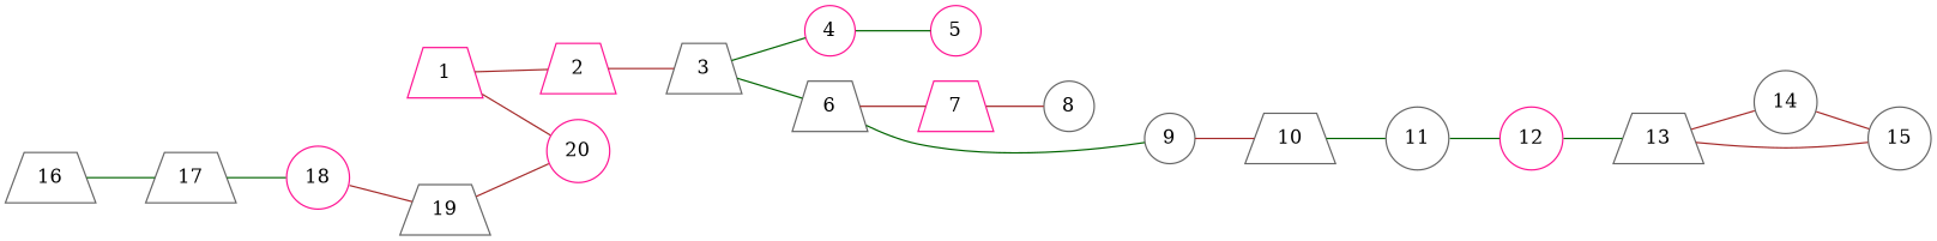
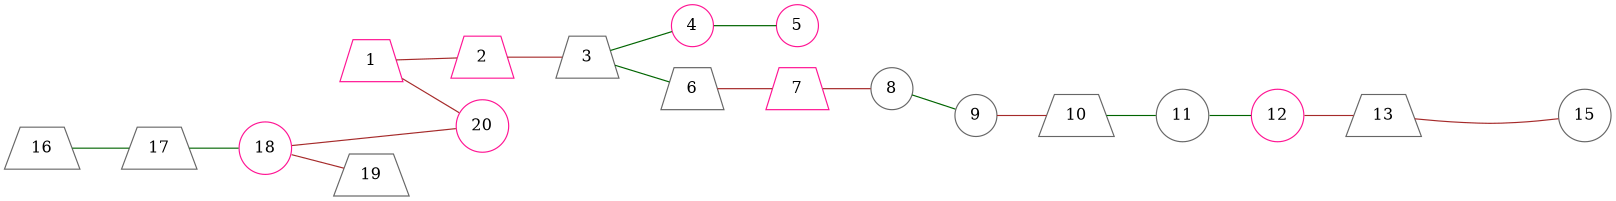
  strict graph {
    rankdir=LR
    node [color=gray40 shape=trapezium]
    edge [color=brown]
    1 [color=deeppink]
    2 [color=deeppink]
    20 [color=deeppink shape=circle]
    3
    4 [color=deeppink shape=circle]
    6
    18 [color=deeppink shape=circle]
    19
-   14 [shape=circle]
    13
    15 [shape=circle]
    5 [color=deeppink shape=circle]
    7 [color=deeppink]
    17
    8 [shape=circle]
    9 [shape=circle]
    10
    11 [shape=circle]
    12 [color=deeppink shape=circle]
    16
    1 -- 2
    1 -- 20
    2 -- 3
    3 -- 4 [color=darkgreen]
    3 -- 6 [color=darkgreen]
    4 -- 5 [color=darkgreen]
    6 -- 7
    18 -- 19
-   19 -- 20
-   14 -- 15
-   13 -- 14
+   18 -- 20
    15 -- 13
    7 -- 8
    17 -- 18 [color=darkgreen]
-   6 -- 9 [color=darkgreen]
+   8 -- 9 [color=darkgreen]
    9 -- 10
    10 -- 11 [color=darkgreen]
    11 -- 12 [color=darkgreen]
-   12 -- 13 [color=darkgreen]
+   12 -- 13
    16 -- 17 [color=darkgreen]
  }
